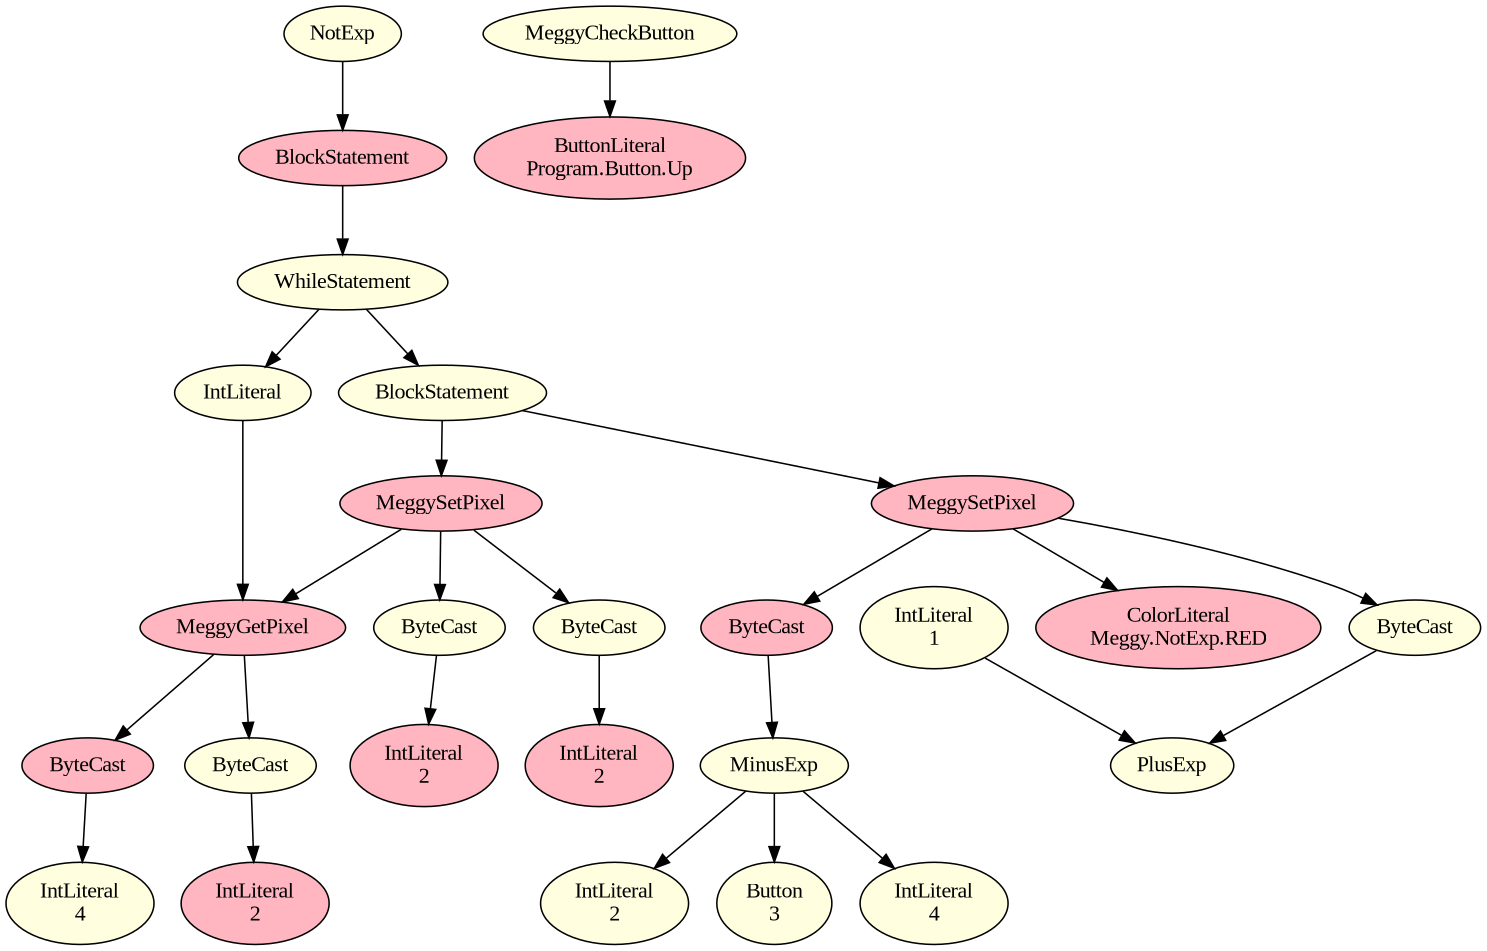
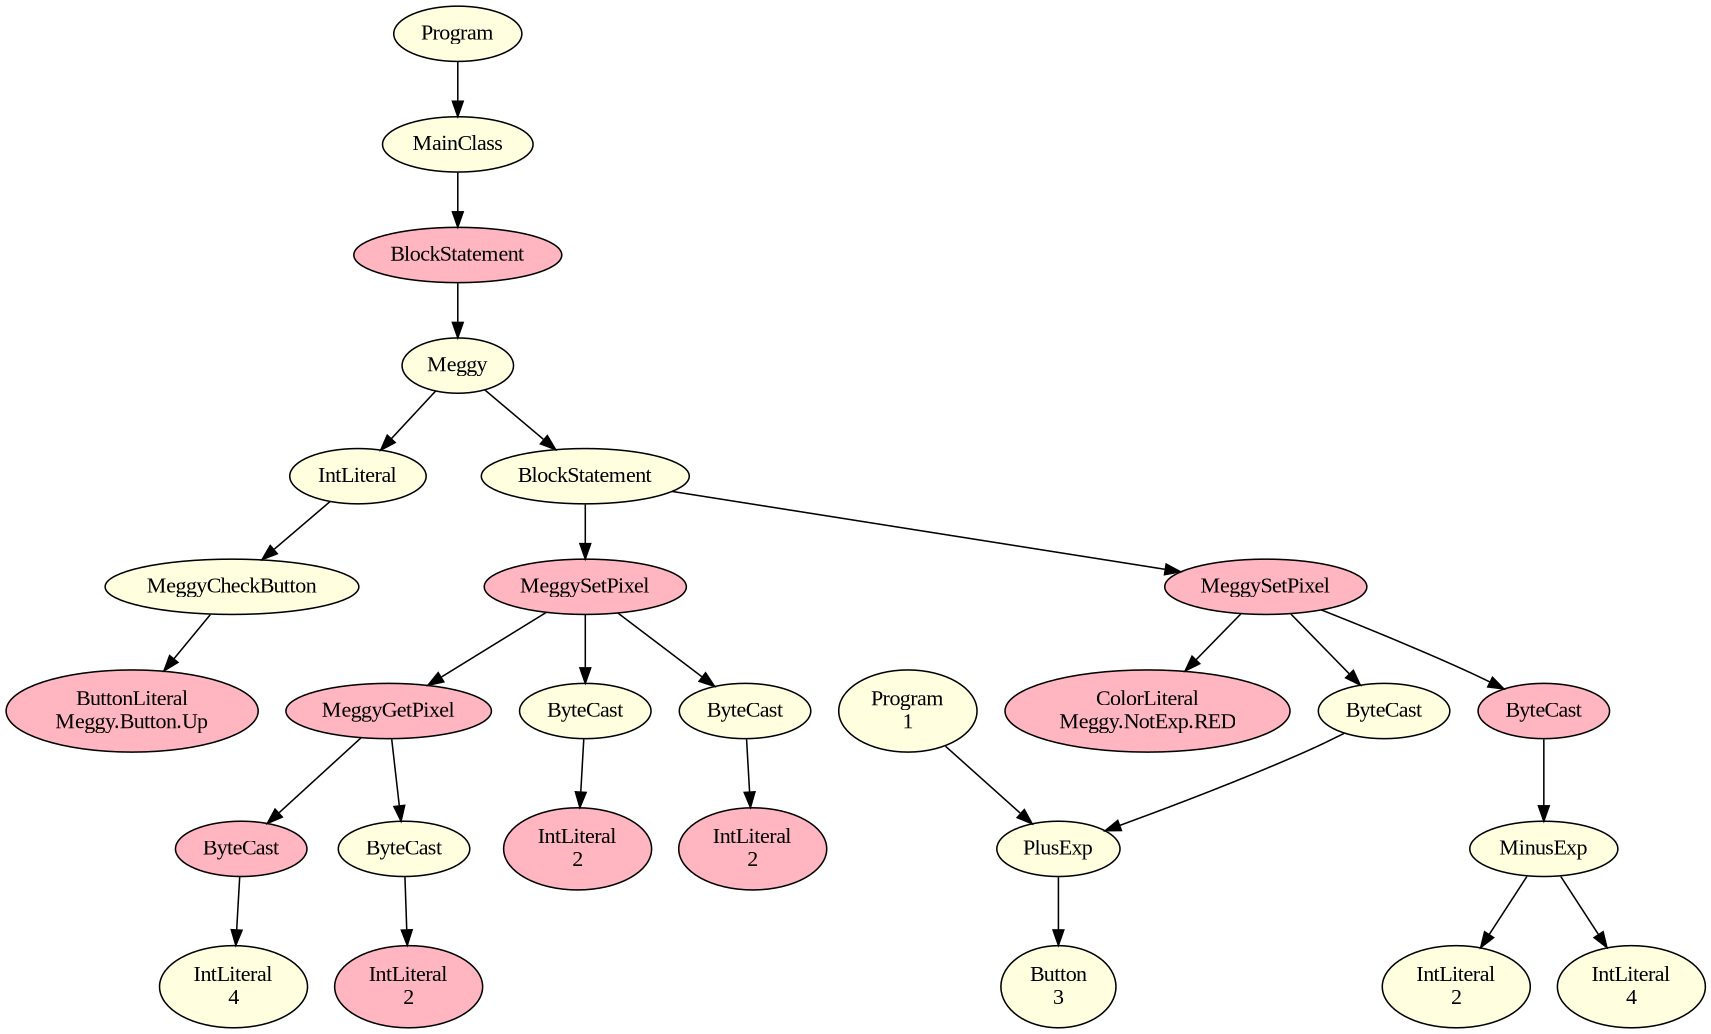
  digraph {
    fontname="Liberation Serif"
    node [fillcolor=lightyellow fontname="Liberation Serif" style=filled]
    edge [fontname="Liberation Serif"]
-   n2 [label=NotExp]
+   n1 [label=Program]
+   n2 [label=MainClass]
    n3 [fillcolor=lightpink label=BlockStatement]
-   n4 [label=WhileStatement]
+   n4 [label=Meggy]
    n5 [label=IntLiteral]
    n6 [label=BlockStatement]
    n7 [label=MeggyCheckButton]
    n8 [fillcolor=lightpink label=MeggySetPixel]
    n9 [fillcolor=lightpink label=MeggySetPixel]
-   n10 [fillcolor=lightpink label="ButtonLiteral\nProgram.Button.Up"]
+   n10 [fillcolor=lightpink label="ButtonLiteral\nMeggy.Button.Up"]
    n11 [label=ByteCast]
    n12 [fillcolor=lightpink label=ByteCast]
    n13 [fillcolor=lightpink label="ColorLiteral\nMeggy.NotExp.RED"]
    n14 [label=ByteCast]
    n15 [label=ByteCast]
    n16 [fillcolor=lightpink label=MeggyGetPixel]
    n17 [label=PlusExp]
    n18 [label=MinusExp]
    n19 [label="Button\n3"]
-   n20 [label="IntLiteral\n1"]
+   n20 [label="Program\n1"]
    n21 [label="IntLiteral\n4"]
    n22 [label="IntLiteral\n2"]
    n23 [fillcolor=lightpink label="IntLiteral\n2"]
    n24 [fillcolor=lightpink label="IntLiteral\n2"]
    n25 [fillcolor=lightpink label=ByteCast]
    n26 [label=ByteCast]
    n27 [label="IntLiteral\n4"]
    n28 [fillcolor=lightpink label="IntLiteral\n2"]
+   n1 -> n2
    n2 -> n3
    n3 -> n4
    n4 -> n5
    n4 -> n6
-   n5 -> n16
+   n5 -> n7
    n6 -> n8
    n6 -> n9
    n7 -> n10
    n8 -> n11
    n8 -> n12
    n8 -> n13
    n9 -> n14
    n9 -> n15
    n9 -> n16
    n11 -> n17
    n12 -> n18
    n14 -> n23
    n15 -> n24
    n16 -> n25
    n16 -> n26
-   n18 -> n19
+   n17 -> n19
    n18 -> n21
    n18 -> n22
    n20 -> n17
    n25 -> n27
    n26 -> n28
  }
